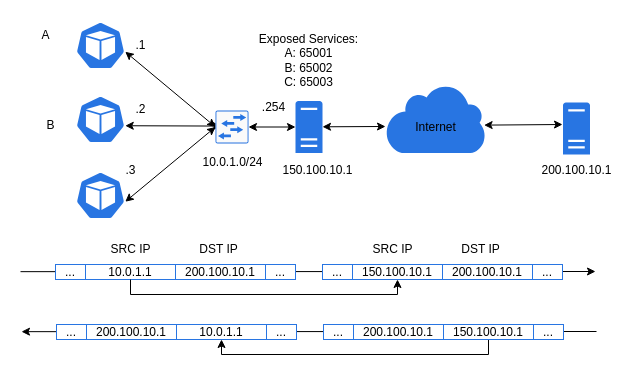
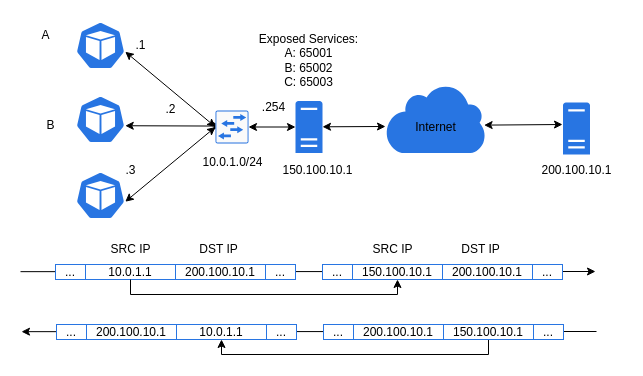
  <mxCell id="0" />
  <mxCell id="1" parent="0" />
  <mxCell id="2" value="" style="endArrow=classic;html=1;rounded=0;" edge="1" parent="1"><mxGeometry width="50" height="50" relative="1" as="geometry"><mxPoint x="20" y="271.16" as="sourcePoint" /><mxPoint x="595" y="271" as="targetPoint" /></mxGeometry></mxCell>
  <mxCell id="3" style="rounded=0;orthogonalLoop=1;jettySize=auto;html=1;exitX=0.995;exitY=0.63;exitDx=0;exitDy=0;exitPerimeter=0;entryX=0;entryY=0.5;entryDx=0;entryDy=0;entryPerimeter=0;startArrow=classic;startFill=1;" edge="1" parent="1" source="4" target="11"><mxGeometry relative="1" as="geometry"><mxPoint x="315" y="115.444" as="targetPoint" /></mxGeometry></mxCell>
  <mxCell id="4" value="" style="sketch=0;html=1;dashed=0;whitespace=wrap;fillColor=#2875E2;strokeColor=#ffffff;points=[[0.005,0.63,0],[0.1,0.2,0],[0.9,0.2,0],[0.5,0,0],[0.995,0.63,0],[0.72,0.99,0],[0.5,1,0],[0.28,0.99,0]];shape=mxgraph.kubernetes.icon;prIcon=pod" vertex="1" parent="1"><mxGeometry x="75" y="21" width="50" height="48" as="geometry" /></mxCell>
  <mxCell id="5" value="&lt;br&gt;&lt;br&gt;Internet" style="sketch=0;html=1;aspect=fixed;strokeColor=none;shadow=0;align=center;verticalAlign=top;fillColor=#2875E2;shape=mxgraph.gcp2.cloud" vertex="1" parent="1"><mxGeometry x="385" y="83.5" width="100" height="69" as="geometry" /></mxCell>
  <mxCell id="6" style="rounded=0;orthogonalLoop=1;jettySize=auto;html=1;exitX=0.995;exitY=0.63;exitDx=0;exitDy=0;exitPerimeter=0;entryX=0.172;entryY=0.472;entryDx=0;entryDy=0;entryPerimeter=0;startArrow=classic;startFill=1;" edge="1" parent="1" source="7" target="11"><mxGeometry relative="1" as="geometry"><mxPoint x="315" y="124" as="targetPoint" /></mxGeometry></mxCell>
  <mxCell id="7" value="" style="sketch=0;html=1;dashed=0;whitespace=wrap;fillColor=#2875E2;strokeColor=#ffffff;points=[[0.005,0.63,0],[0.1,0.2,0],[0.9,0.2,0],[0.5,0,0],[0.995,0.63,0],[0.72,0.99,0],[0.5,1,0],[0.28,0.99,0]];shape=mxgraph.kubernetes.icon;prIcon=pod" vertex="1" parent="1"><mxGeometry x="75" y="95" width="50" height="48" as="geometry" /></mxCell>
  <mxCell id="8" style="edgeStyle=none;rounded=0;orthogonalLoop=1;jettySize=auto;html=1;exitX=0.995;exitY=0.63;exitDx=0;exitDy=0;exitPerimeter=0;entryX=0;entryY=0.5;entryDx=0;entryDy=0;entryPerimeter=0;startArrow=classic;startFill=1;" edge="1" parent="1" source="9" target="11"><mxGeometry relative="1" as="geometry"><mxPoint x="315" y="125.383" as="targetPoint" /></mxGeometry></mxCell>
  <mxCell id="9" value="" style="sketch=0;html=1;dashed=0;whitespace=wrap;fillColor=#2875E2;strokeColor=#ffffff;points=[[0.005,0.63,0],[0.1,0.2,0],[0.9,0.2,0],[0.5,0,0],[0.995,0.63,0],[0.72,0.99,0],[0.5,1,0],[0.28,0.99,0]];shape=mxgraph.kubernetes.icon;prIcon=pod" vertex="1" parent="1"><mxGeometry x="75" y="171" width="50" height="48" as="geometry" /></mxCell>
  <mxCell id="10" style="edgeStyle=none;rounded=0;orthogonalLoop=1;jettySize=auto;html=1;exitX=1;exitY=0.5;exitDx=0;exitDy=0;exitPerimeter=0;startArrow=classic;startFill=1;" edge="1" parent="1" source="11" target="12"><mxGeometry relative="1" as="geometry" /></mxCell>
  <mxCell id="11" value="" style="sketch=0;points=[[0.015,0.015,0],[0.985,0.015,0],[0.985,0.985,0],[0.015,0.985,0],[0.25,0,0],[0.5,0,0],[0.75,0,0],[1,0.25,0],[1,0.5,0],[1,0.75,0],[0.75,1,0],[0.5,1,0],[0.25,1,0],[0,0.75,0],[0,0.5,0],[0,0.25,0]];verticalLabelPosition=bottom;html=1;verticalAlign=top;aspect=fixed;align=center;pointerEvents=1;shape=mxgraph.cisco19.rect;prIcon=l2_switch;fillColor=#FAFAFA;strokeColor=#2875E2;" vertex="1" parent="1"><mxGeometry x="215" y="110" width="33" height="33" as="geometry" /></mxCell>
  <mxCell id="12" value="" style="sketch=0;pointerEvents=1;shadow=0;dashed=0;html=1;strokeColor=none;labelPosition=center;verticalLabelPosition=bottom;verticalAlign=top;outlineConnect=0;align=center;shape=mxgraph.office.servers.physical_host;fillColor=#2875E2;" vertex="1" parent="1"><mxGeometry x="295" y="100.5" width="27" height="52" as="geometry" /></mxCell>
  <mxCell id="13" value="10.0.1.0/24" style="text;html=1;resizable=0;autosize=1;align=center;verticalAlign=middle;points=[];fillColor=none;strokeColor=none;rounded=0;" vertex="1" parent="1"><mxGeometry x="191.5" y="147" width="80" height="30" as="geometry" /></mxCell>
  <mxCell id="14" value=".1" style="text;html=1;resizable=0;autosize=1;align=center;verticalAlign=middle;points=[];fillColor=none;strokeColor=none;rounded=0;" vertex="1" parent="1"><mxGeometry x="125" y="30" width="30" height="30" as="geometry" /></mxCell>
- <mxCell id="15" value=".2" style="text;html=1;resizable=0;autosize=1;align=center;verticalAlign=middle;points=[];fillColor=none;strokeColor=none;rounded=0;" vertex="1" parent="1"><mxGeometry x="125" y="94" width="30" height="30" as="geometry" /></mxCell>
+ <mxCell id="15" value=".2" style="text;html=1;resizable=0;autosize=1;align=center;verticalAlign=middle;points=[];fillColor=none;strokeColor=none;rounded=0;" vertex="1" parent="1"><mxGeometry x="155" y="94" width="30" height="30" as="geometry" /></mxCell>
  <mxCell id="16" value=".3" style="text;html=1;resizable=0;autosize=1;align=center;verticalAlign=middle;points=[];fillColor=none;strokeColor=none;rounded=0;" vertex="1" parent="1"><mxGeometry x="115" y="154.5" width="30" height="30" as="geometry" /></mxCell>
  <mxCell id="17" value=".254" style="text;html=1;resizable=0;autosize=1;align=center;verticalAlign=middle;points=[];fillColor=none;strokeColor=none;rounded=0;" vertex="1" parent="1"><mxGeometry x="248" y="92" width="50" height="30" as="geometry" /></mxCell>
  <mxCell id="18" value="Exposed Services:&lt;br&gt;A: 65001&lt;br&gt;B: 65002&lt;br&gt;C: 65003" style="text;html=1;resizable=0;autosize=1;align=center;verticalAlign=middle;points=[];fillColor=none;strokeColor=none;rounded=0;" vertex="1" parent="1"><mxGeometry x="248" y="25" width="120" height="70" as="geometry" /></mxCell>
  <mxCell id="19" style="edgeStyle=none;rounded=0;orthogonalLoop=1;jettySize=auto;html=1;exitX=1;exitY=0.5;exitDx=0;exitDy=0;exitPerimeter=0;startArrow=classic;startFill=1;" edge="1" parent="1"><mxGeometry relative="1" as="geometry"><mxPoint x="322" y="126.3" as="sourcePoint" /><mxPoint x="385" y="126" as="targetPoint" /></mxGeometry></mxCell>
  <mxCell id="20" value="" style="group" vertex="1" connectable="0" parent="1"><mxGeometry x="531" y="102" width="90" height="83" as="geometry" /></mxCell>
  <mxCell id="21" value="" style="sketch=0;pointerEvents=1;shadow=0;dashed=0;html=1;strokeColor=none;labelPosition=center;verticalLabelPosition=bottom;verticalAlign=top;outlineConnect=0;align=center;shape=mxgraph.office.servers.physical_host;fillColor=#2875E2;" vertex="1" parent="20"><mxGeometry x="31.5" width="27" height="52" as="geometry" /></mxCell>
  <mxCell id="22" value="200.100.10.1" style="text;html=1;resizable=0;autosize=1;align=center;verticalAlign=middle;points=[];fillColor=none;strokeColor=none;rounded=0;" vertex="1" parent="20"><mxGeometry y="53" width="90" height="30" as="geometry" /></mxCell>
  <mxCell id="23" style="edgeStyle=none;rounded=0;orthogonalLoop=1;jettySize=auto;html=1;exitX=0.986;exitY=0.596;exitDx=0;exitDy=0;exitPerimeter=0;startArrow=classic;startFill=1;" edge="1" parent="1" source="5"><mxGeometry relative="1" as="geometry"><mxPoint x="515" y="124" as="sourcePoint" /><mxPoint x="562" y="124" as="targetPoint" /></mxGeometry></mxCell>
  <mxCell id="24" value="150.100.10.1" style="text;html=1;resizable=0;autosize=1;align=center;verticalAlign=middle;points=[];fillColor=none;strokeColor=none;rounded=0;" vertex="1" parent="1"><mxGeometry x="271.5" y="155" width="90" height="30" as="geometry" /></mxCell>
  <mxCell id="25" value="" style="group;fillColor=default;" vertex="1" connectable="0" parent="1"><mxGeometry x="55" y="264" width="240" height="15" as="geometry" /></mxCell>
  <mxCell id="26" value="10.0.1.1" style="whiteSpace=wrap;html=1;strokeColor=#2875E2;fillColor=default;" vertex="1" parent="25"><mxGeometry x="30" width="90" height="15" as="geometry" /></mxCell>
  <mxCell id="27" value="200.100.10.1" style="whiteSpace=wrap;html=1;strokeColor=#2875E2;fillColor=default;" vertex="1" parent="25"><mxGeometry x="120" width="90" height="15" as="geometry" /></mxCell>
  <mxCell id="28" value="..." style="whiteSpace=wrap;html=1;strokeColor=#2875E2;fillColor=default;" vertex="1" parent="25"><mxGeometry width="30" height="15" as="geometry" /></mxCell>
  <mxCell id="29" value="..." style="whiteSpace=wrap;html=1;strokeColor=#2875E2;fillColor=default;" vertex="1" parent="25"><mxGeometry x="210" width="30" height="15" as="geometry" /></mxCell>
  <mxCell id="30" value="SRC IP" style="text;html=1;resizable=0;autosize=1;align=center;verticalAlign=middle;points=[];fillColor=none;strokeColor=none;rounded=0;" vertex="1" parent="25"><mxGeometry x="45" y="-30" width="60" height="30" as="geometry" /></mxCell>
  <mxCell id="31" value="" style="group;fillColor=default;" vertex="1" connectable="0" parent="1"><mxGeometry x="322" y="264" width="240" height="15" as="geometry" /></mxCell>
  <mxCell id="32" value="150.100.10.1" style="whiteSpace=wrap;html=1;strokeColor=#2875E2;fillColor=default;" vertex="1" parent="31"><mxGeometry x="30" width="90" height="15" as="geometry" /></mxCell>
  <mxCell id="33" value="200.100.10.1" style="whiteSpace=wrap;html=1;strokeColor=#2875E2;fillColor=default;" vertex="1" parent="31"><mxGeometry x="120" width="90" height="15" as="geometry" /></mxCell>
  <mxCell id="34" value="..." style="whiteSpace=wrap;html=1;strokeColor=#2875E2;fillColor=default;" vertex="1" parent="31"><mxGeometry width="30" height="15" as="geometry" /></mxCell>
  <mxCell id="35" value="..." style="whiteSpace=wrap;html=1;strokeColor=#2875E2;fillColor=default;" vertex="1" parent="31"><mxGeometry x="210" width="30" height="15" as="geometry" /></mxCell>
  <mxCell id="36" value="DST IP" style="text;html=1;resizable=0;autosize=1;align=center;verticalAlign=middle;points=[];fillColor=none;strokeColor=none;rounded=0;" vertex="1" parent="1"><mxGeometry x="188" y="234" width="60" height="30" as="geometry" /></mxCell>
  <mxCell id="37" value="SRC IP" style="text;html=1;resizable=0;autosize=1;align=center;verticalAlign=middle;points=[];fillColor=none;strokeColor=none;rounded=0;" vertex="1" parent="1"><mxGeometry x="361.5" y="234" width="60" height="30" as="geometry" /></mxCell>
  <mxCell id="38" value="DST IP" style="text;html=1;resizable=0;autosize=1;align=center;verticalAlign=middle;points=[];fillColor=none;strokeColor=none;rounded=0;" vertex="1" parent="1"><mxGeometry x="449.5" y="234" width="60" height="30" as="geometry" /></mxCell>
  <mxCell id="39" value="" style="endArrow=none;html=1;rounded=0;endFill=0;startArrow=classic;startFill=1;" edge="1" parent="1"><mxGeometry width="50" height="50" relative="1" as="geometry"><mxPoint x="21" y="331.16" as="sourcePoint" /><mxPoint x="596" y="331" as="targetPoint" /></mxGeometry></mxCell>
  <mxCell id="40" value="200.100.10.1" style="whiteSpace=wrap;html=1;strokeColor=#2875E2;fillColor=default;" vertex="1" parent="1"><mxGeometry x="86" y="324" width="90" height="15" as="geometry" /></mxCell>
  <mxCell id="41" style="edgeStyle=orthogonalEdgeStyle;rounded=0;orthogonalLoop=1;jettySize=auto;html=1;exitX=0.5;exitY=1;exitDx=0;exitDy=0;entryX=0.5;entryY=1;entryDx=0;entryDy=0;startArrow=classic;startFill=1;endArrow=none;endFill=0;" edge="1" parent="1" source="42" target="47"><mxGeometry relative="1" as="geometry"><Array as="points"><mxPoint x="221" y="354" /><mxPoint x="488" y="354" /></Array></mxGeometry></mxCell>
  <mxCell id="42" value="10.0.1.1" style="whiteSpace=wrap;html=1;strokeColor=#2875E2;fillColor=default;" vertex="1" parent="1"><mxGeometry x="176" y="324" width="90" height="15" as="geometry" /></mxCell>
  <mxCell id="43" value="..." style="whiteSpace=wrap;html=1;strokeColor=#2875E2;fillColor=default;" vertex="1" parent="1"><mxGeometry x="56" y="324" width="30" height="15" as="geometry" /></mxCell>
  <mxCell id="44" value="..." style="whiteSpace=wrap;html=1;strokeColor=#2875E2;fillColor=default;" vertex="1" parent="1"><mxGeometry x="266" y="324" width="30" height="15" as="geometry" /></mxCell>
  <mxCell id="45" value="" style="group;fillColor=default;" vertex="1" connectable="0" parent="1"><mxGeometry x="323" y="324" width="240" height="15" as="geometry" /></mxCell>
  <mxCell id="46" value="200.100.10.1" style="whiteSpace=wrap;html=1;strokeColor=#2875E2;fillColor=default;" vertex="1" parent="45"><mxGeometry x="30" width="90" height="15" as="geometry" /></mxCell>
  <mxCell id="47" value="150.100.10.1" style="whiteSpace=wrap;html=1;strokeColor=#2875E2;fillColor=default;" vertex="1" parent="45"><mxGeometry x="120" width="90" height="15" as="geometry" /></mxCell>
  <mxCell id="48" value="..." style="whiteSpace=wrap;html=1;strokeColor=#2875E2;fillColor=default;" vertex="1" parent="45"><mxGeometry width="30" height="15" as="geometry" /></mxCell>
  <mxCell id="49" value="" style="edgeStyle=none;rounded=0;orthogonalLoop=1;jettySize=auto;html=1;startArrow=classic;startFill=1;endArrow=none;endFill=0;" edge="1" parent="45" source="50" target="47"><mxGeometry relative="1" as="geometry" /></mxCell>
  <mxCell id="50" value="..." style="whiteSpace=wrap;html=1;strokeColor=#2875E2;fillColor=default;" vertex="1" parent="45"><mxGeometry x="210" width="30" height="15" as="geometry" /></mxCell>
  <mxCell id="51" value="A" style="text;html=1;resizable=0;autosize=1;align=center;verticalAlign=middle;points=[];fillColor=none;strokeColor=none;rounded=0;" vertex="1" parent="1"><mxGeometry x="30" y="20" width="30" height="30" as="geometry" /></mxCell>
  <mxCell id="52" value="B" style="text;html=1;resizable=0;autosize=1;align=center;verticalAlign=middle;points=[];fillColor=none;strokeColor=none;rounded=0;" vertex="1" parent="1"><mxGeometry x="35" y="110" width="30" height="30" as="geometry" /></mxCell>
  <mxCell id="53" style="edgeStyle=orthogonalEdgeStyle;rounded=0;orthogonalLoop=1;jettySize=auto;html=1;exitX=0.5;exitY=1;exitDx=0;exitDy=0;entryX=0.5;entryY=1;entryDx=0;entryDy=0;startArrow=classic;startFill=1;endArrow=none;endFill=0;" edge="1" parent="1" source="32" target="26"><mxGeometry relative="1" as="geometry"><Array as="points"><mxPoint x="397" y="294" /><mxPoint x="130" y="294" /></Array></mxGeometry></mxCell>
